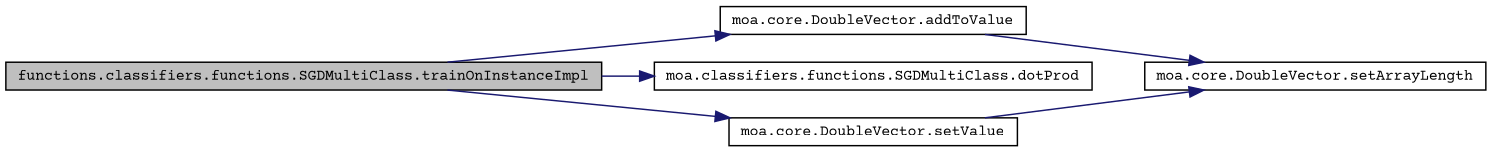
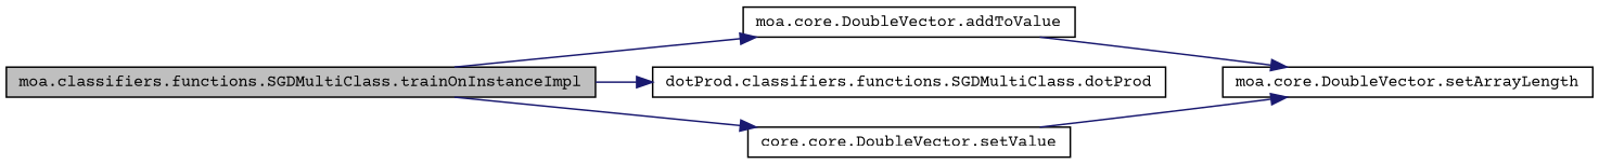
  digraph {
    fontname="Courier Prime"
    rankdir=LR
    node [color=black fillcolor=white fontname="Courier Prime" fontsize=10 shape=record style=filled]
    edge [color=midnightblue fontname="Courier Prime" fontsize=10 labelfontname=Helvetica labelfontsize=10 style=solid]
-   n1 [fillcolor=grey75 fontcolor=black height=0.2 label="functions.classifiers.functions.SGDMultiClass.trainOnInstanceImpl" width=0.4]
+   n1 [fillcolor=grey75 fontcolor=black height=0.2 label="moa.classifiers.functions.SGDMultiClass.trainOnInstanceImpl" width=0.4]
    n2 [height=0.2 label="moa.core.DoubleVector.addToValue" width=0.4]
-   n3 [height=0.2 label="moa.classifiers.functions.SGDMultiClass.dotProd" width=0.4]
-   n4 [height=0.2 label="moa.core.DoubleVector.setValue" width=0.4]
+   n3 [height=0.2 label="dotProd.classifiers.functions.SGDMultiClass.dotProd" width=0.4]
+   n4 [height=0.2 label="core.core.DoubleVector.setValue" width=0.4]
    n5 [height=0.2 label="moa.core.DoubleVector.setArrayLength" width=0.4]
    n1 -> n2
    n1 -> n3
    n1 -> n4
    n2 -> n5
    n4 -> n5
  }
